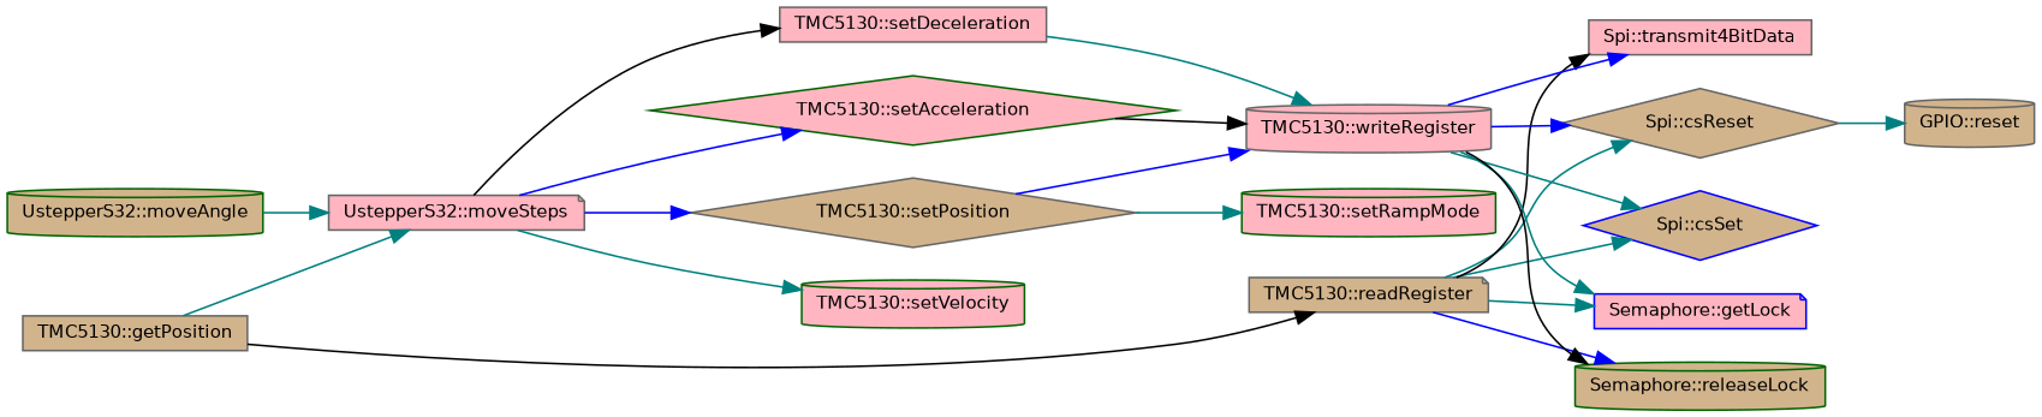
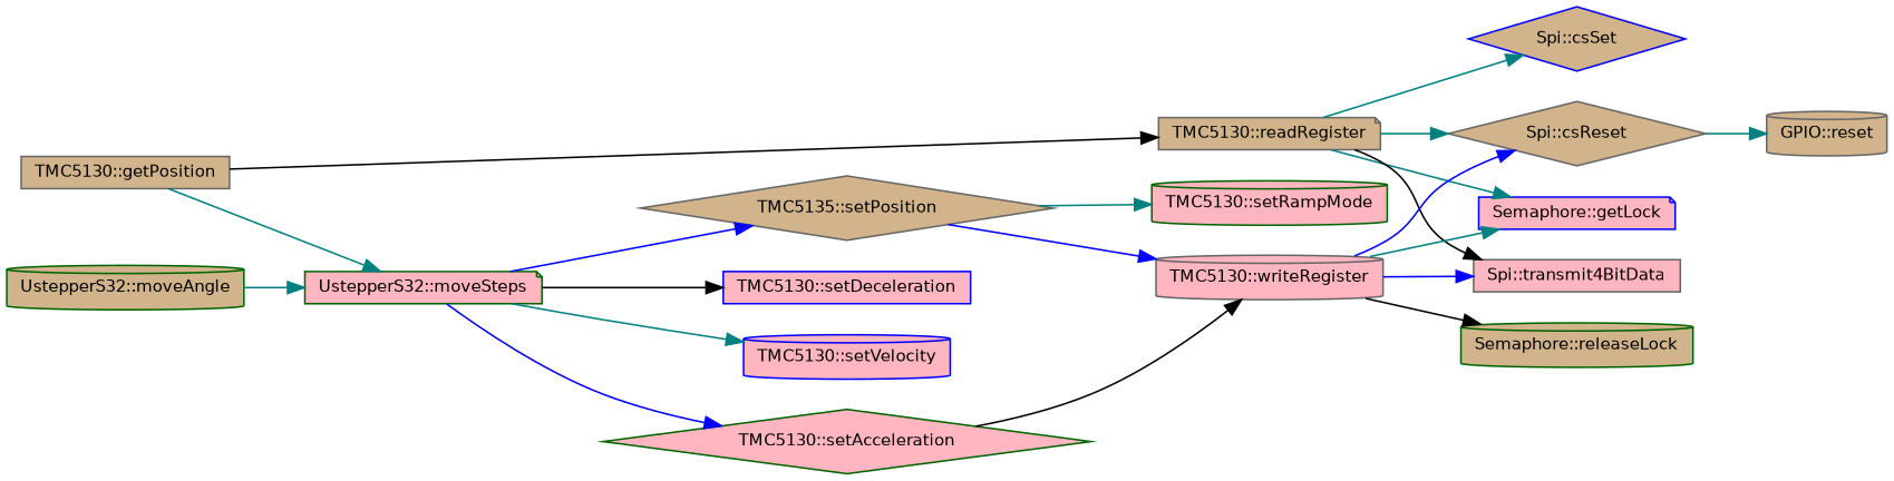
  digraph {
    rankdir=LR
    node [color=gray40 fillcolor=tan fontname=Helvetica fontsize=10 shape=cylinder style=filled]
    edge [color=teal fontname=Helvetica fontsize=10 labelfontname=Helvetica labelfontsize=10 style=solid]
    n1 [color=darkgreen fontcolor=black height=0.2 label="UstepperS32::moveAngle" width=0.4]
-   n2 [fillcolor=lightpink height=0.2 label="UstepperS32::moveSteps" shape=note width=0.4]
+   n2 [color=darkgreen fillcolor=lightpink height=0.2 label="UstepperS32::moveSteps" shape=note width=0.4]
    n3 [color=darkgreen fillcolor=lightpink height=0.2 label="TMC5130::setAcceleration" shape=diamond width=0.4]
-   n4 [fillcolor=lightpink height=0.2 label="TMC5130::setDeceleration" shape=box width=0.4]
-   n5 [height=0.2 label="TMC5130::setPosition" shape=diamond width=0.4]
-   n6 [color=darkgreen fillcolor=lightpink height=0.2 label="TMC5130::setVelocity" width=0.4]
+   n4 [color=blue fillcolor=lightpink height=0.2 label="TMC5130::setDeceleration" shape=box width=0.4]
+   n5 [height=0.2 label="TMC5135::setPosition" shape=diamond width=0.4]
+   n6 [color=blue fillcolor=lightpink height=0.2 label="TMC5130::setVelocity" width=0.4]
    n7 [height=0.2 label="TMC5130::getPosition" shape=box width=0.4]
    n8 [height=0.2 label="TMC5130::readRegister" shape=note width=0.4]
    n9 [fillcolor=lightpink height=0.2 label="TMC5130::writeRegister" width=0.4]
    n10 [color=darkgreen fillcolor=lightpink height=0.2 label="TMC5130::setRampMode" width=0.4]
    n11 [height=0.2 label="Spi::csReset" shape=diamond width=0.4]
    n12 [color=blue height=0.2 label="Spi::csSet" shape=diamond width=0.4]
    n13 [color=blue fillcolor=lightpink height=0.2 label="Semaphore::getLock" shape=note width=0.4]
    n14 [color=darkgreen height=0.2 label="Semaphore::releaseLock" width=0.4]
    n15 [fillcolor=lightpink height=0.2 label="Spi::transmit4BitData" shape=box width=0.4]
    n16 [height=0.2 label="GPIO::reset" width=0.4]
    n1 -> n2
    n2 -> n3 [color=blue]
    n2 -> n4 [color=black]
    n2 -> n5 [color=blue]
    n2 -> n6
    n3 -> n9 [color=black]
-   n4 -> n9
    n5 -> n9 [color=blue]
    n5 -> n10
    n7 -> n2
    n7 -> n8 [color=black]
    n8 -> n11
    n8 -> n12
    n8 -> n13
-   n8 -> n14 [color=blue]
    n8 -> n15 [color=black]
    n9 -> n11 [color=blue]
-   n9 -> n12
    n9 -> n13
    n9 -> n14 [color=black]
    n9 -> n15 [color=blue]
    n11 -> n16
  }
